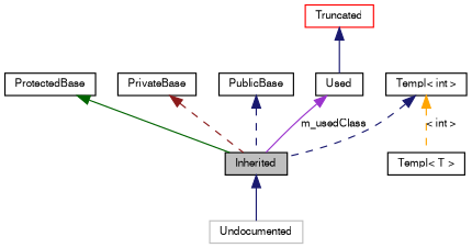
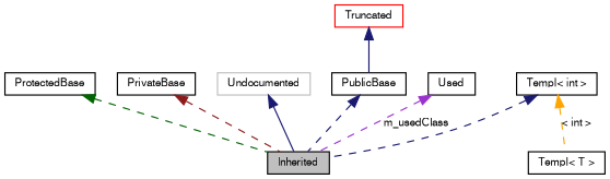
  digraph {
    node [fontname=FreeSans fontsize=9 shape=box color=black]
    edge [color=midnightblue dir=back fontname=FreeSans fontsize=9 labelfontname=FreeSans labelfontsize=9 style=dashed]
    n1 [fillcolor=grey75 fontcolor=black height=0.2 label=Inherited style=filled width=0.4 color=""]
    n2 [height=0.2 label=PublicBase width=0.4]
    n3 [color=red height=0.2 label=Truncated width=0.4]
    n4 [height=0.2 label=ProtectedBase width=0.4]
    n5 [height=0.2 label=PrivateBase width=0.4]
    n6 [color=grey75 height=0.2 label=Undocumented width=0.4]
    n7 [height=0.2 label="Templ< int >" width=0.4]
    n8 [height=0.2 label="Templ< T >" width=0.4]
    n9 [height=0.2 label=Used width=0.4]
    n2 -> n1
-   n3 -> n9 [style=solid]
-   n4 -> n1 [color=darkgreen style=solid]
+   n3 -> n2 [style=solid]
+   n4 -> n1 [color=darkgreen]
    n5 -> n1 [color=firebrick4]
-   n1 -> n6 [style=solid]
+   n6 -> n1 [style=solid]
    n7 -> n1
    n7 -> n8 [color=orange label="< int >"]
-   n9 -> n1 [color=darkorchid3 label=m_usedClass style=solid]
+   n9 -> n1 [color=darkorchid3 label=m_usedClass]
  }
